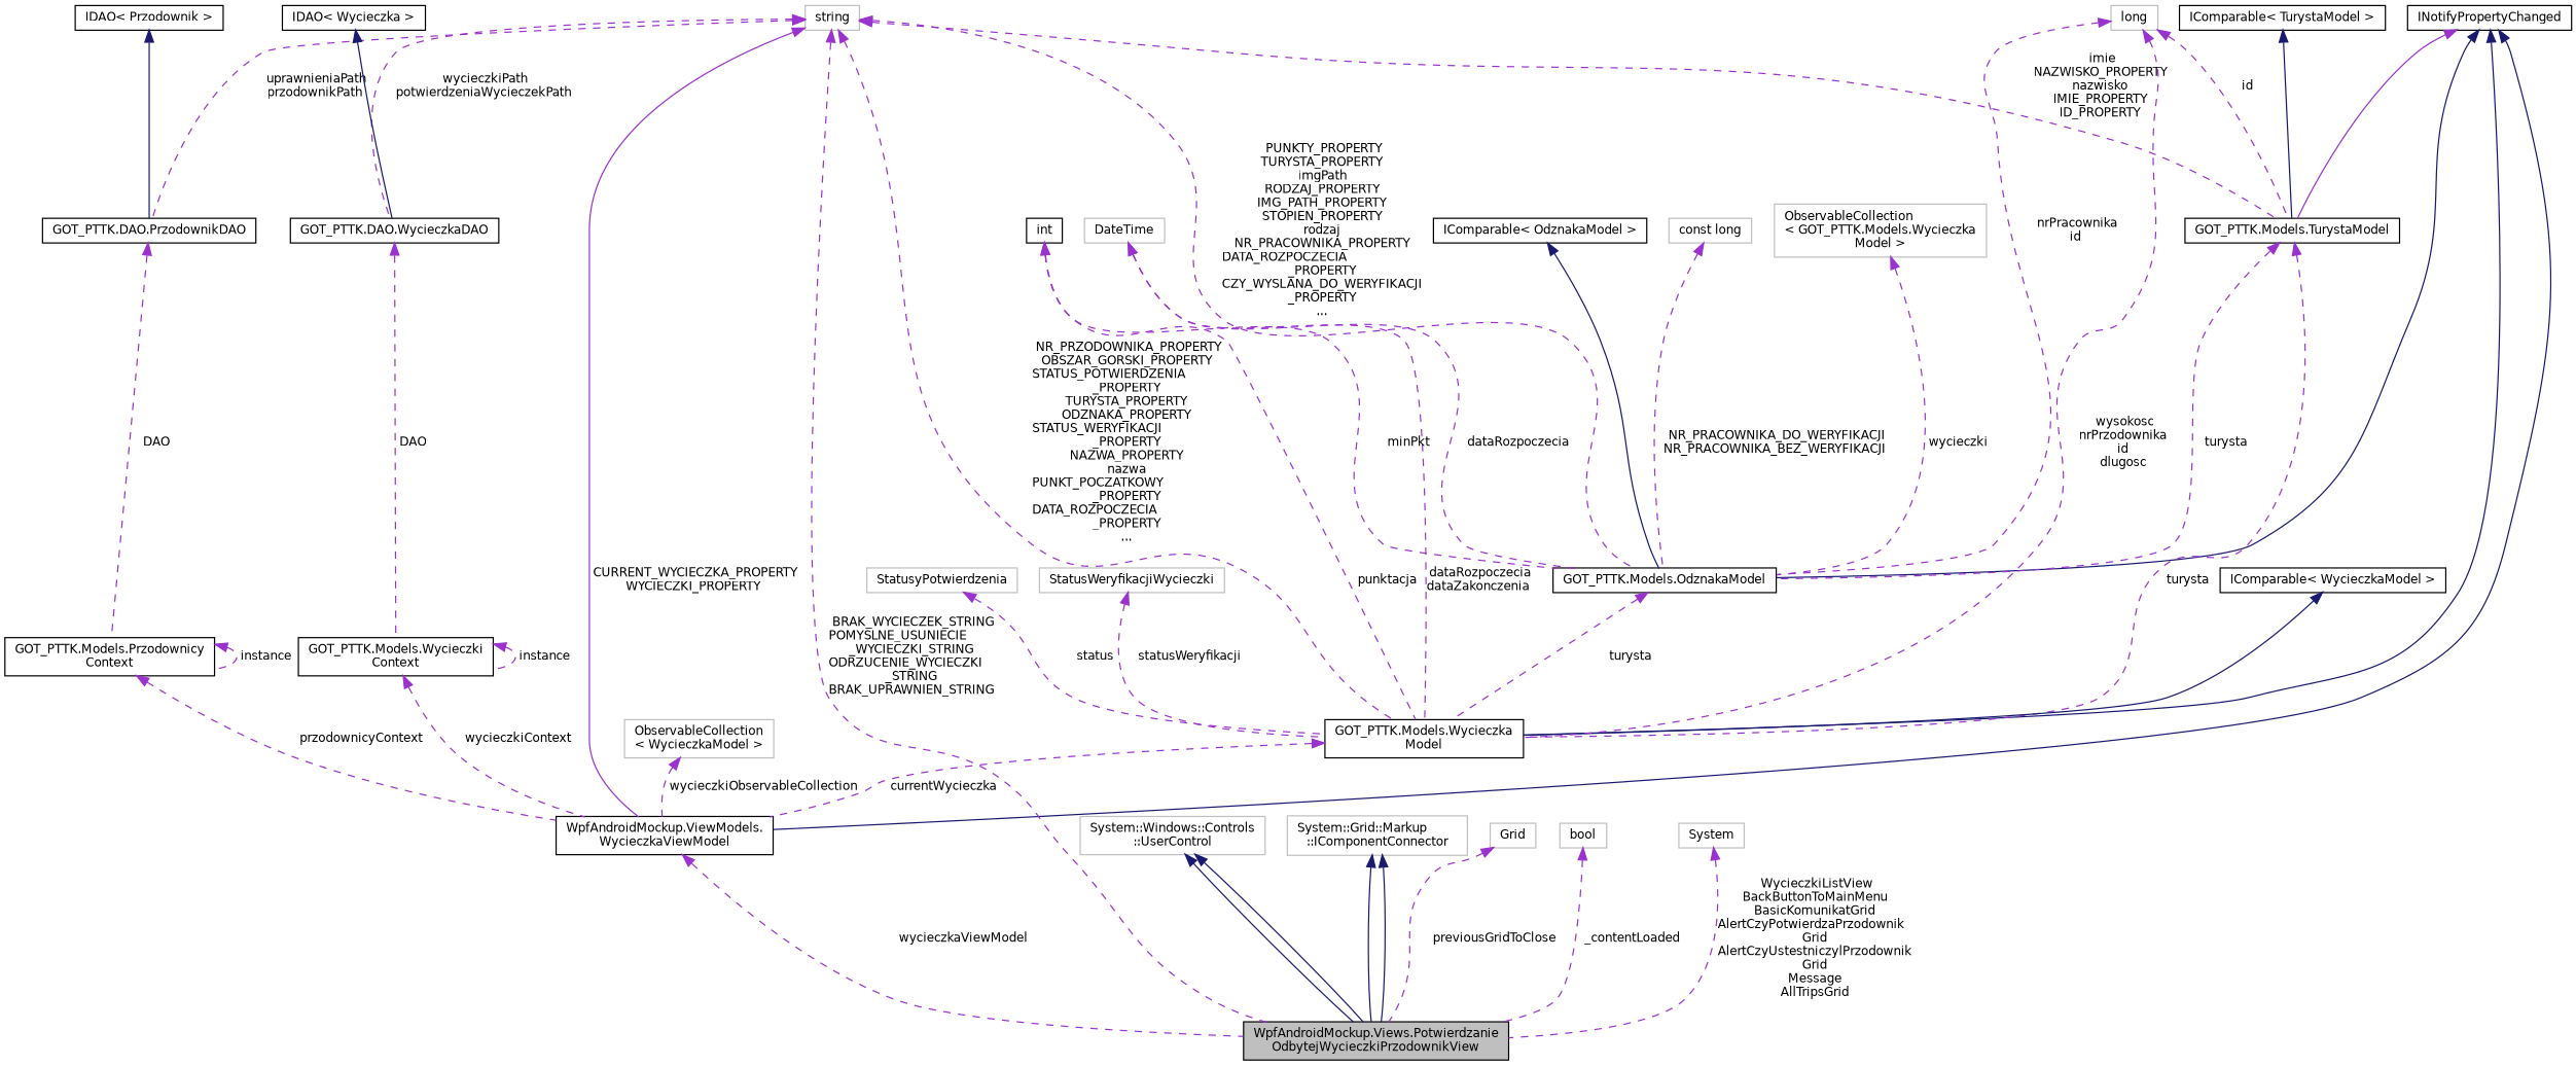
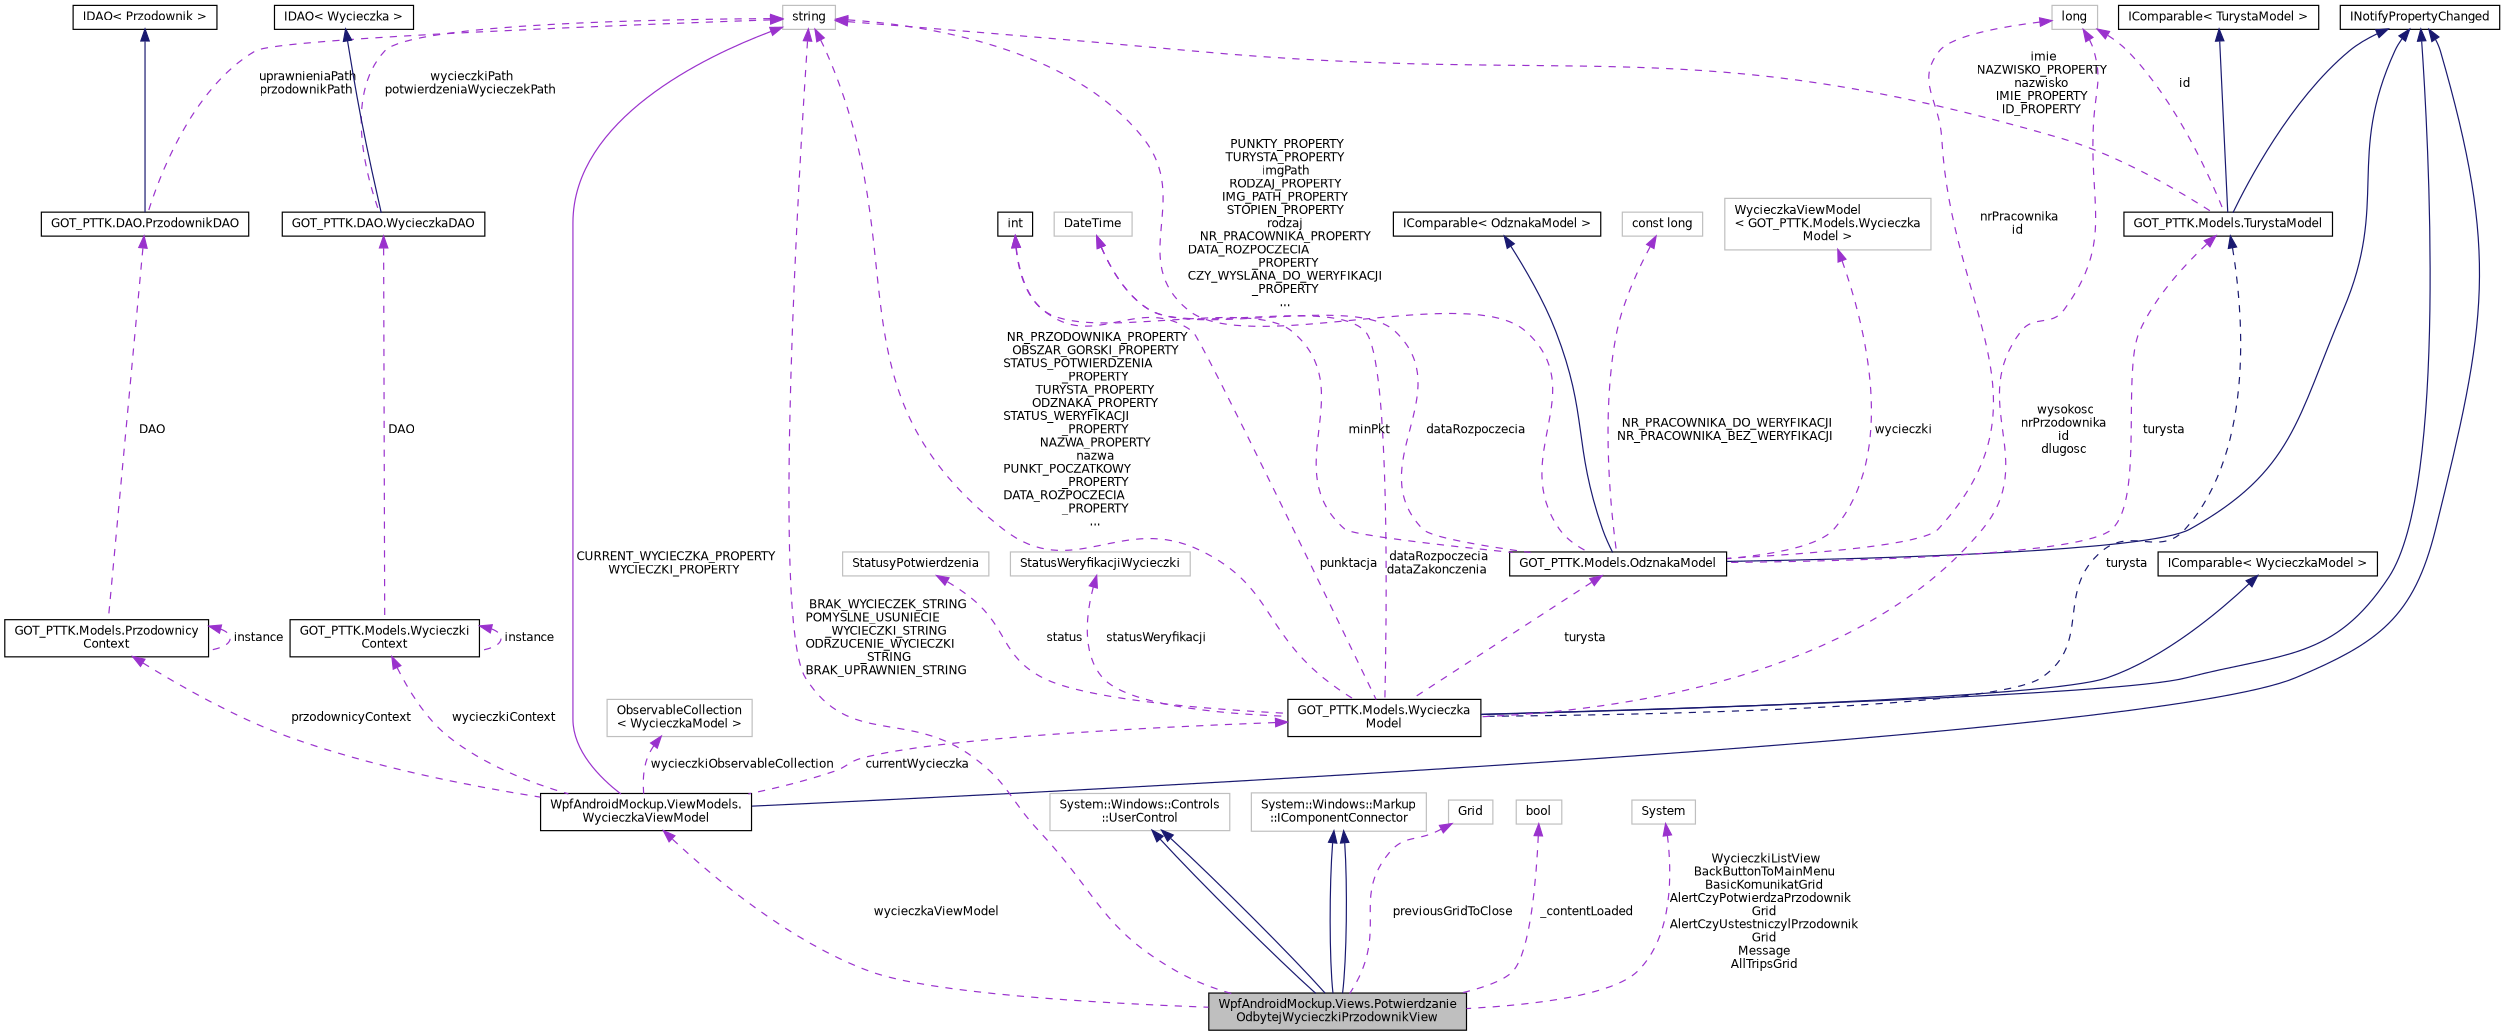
  digraph {
    rankdir=TB
    node [color=black fillcolor=white fontname=Helvetica fontsize=10 shape=record style=filled]
    edge [color=darkorchid3 dir=back fontname=Helvetica fontsize=10 labelfontname=Helvetica labelfontsize=10 style=dashed]
    n1 [fillcolor=grey75 fontcolor=black height=0.2 label="WpfAndroidMockup.Views.Potwierdzanie\lOdbytejWycieczkiPrzodownikView" width=0.4]
    n2 [height=0.2 label="WpfAndroidMockup.ViewModels.\lWycieczkaViewModel" width=0.4]
    n3 [color=grey75 height=0.2 label="System::Windows::Controls\l::UserControl" width=0.4]
-   n4 [color=grey75 height=0.2 label="System::Grid::Markup\l::IComponentConnector" width=0.4]
+   n4 [color=grey75 height=0.2 label="System::Windows::Markup\l::IComponentConnector" width=0.4]
    n5 [height=0.2 label=INotifyPropertyChanged width=0.4]
    n6 [height=0.2 label="GOT_PTTK.Models.Wycieczka\lModel" width=0.4]
    n7 [height=0.2 label="GOT_PTTK.Models.TurystaModel" width=0.4]
    n8 [height=0.2 label="GOT_PTTK.Models.OdznakaModel" width=0.4]
    n9 [height=0.2 label="GOT_PTTK.Models.Przodownicy\lContext" width=0.4]
    n10 [height=0.2 label="GOT_PTTK.DAO.PrzodownikDAO" width=0.4]
    n11 [height=0.2 label="IDAO\< Przodownik \>" width=0.4]
    n12 [color=grey75 height=0.2 label=string width=0.4]
    n13 [height=0.2 label="GOT_PTTK.DAO.WycieczkaDAO" width=0.4]
    n14 [height=0.2 label="GOT_PTTK.Models.Wycieczki\lContext" width=0.4]
    n15 [color=grey75 height=0.2 label="ObservableCollection\l\< WycieczkaModel \>" width=0.4]
    n16 [height=0.2 label="IComparable\< WycieczkaModel \>" width=0.4]
    n17 [color=grey75 height=0.2 label=StatusyPotwierdzenia width=0.4]
    n18 [color=grey75 height=0.2 label=DateTime width=0.4]
    n19 [height=0.2 label="IComparable\< TurystaModel \>" width=0.4]
    n20 [color=grey75 height=0.2 label=long width=0.4]
    n21 [height=0.2 label=int width=0.4]
    n22 [color=grey75 height=0.2 label=StatusWeryfikacjiWycieczki width=0.4]
    n23 [height=0.2 label="IComparable\< OdznakaModel \>" width=0.4]
    n24 [color=grey75 height=0.2 label="const long" width=0.4]
-   n25 [color=grey75 height=0.2 label="ObservableCollection\l\< GOT_PTTK.Models.Wycieczka\lModel \>" width=0.4]
+   n25 [color=grey75 height=0.2 label="WycieczkaViewModel\l\< GOT_PTTK.Models.Wycieczka\lModel \>" width=0.4]
    n26 [height=0.2 label="IDAO\< Wycieczka \>" width=0.4]
    n27 [color=grey75 height=0.2 label=Grid width=0.4]
    n28 [color=grey75 height=0.2 label=bool width=0.4]
    n29 [color=grey75 height=0.2 label=System width=0.4]
    n2 -> n1 [label=" wycieczkaViewModel"]
    n3 -> n1 [color=midnightblue style=solid]
    n3 -> n1 [color=midnightblue style=solid]
    n4 -> n1 [color=midnightblue style=solid]
    n4 -> n1 [color=midnightblue style=solid]
    n5 -> n2 [color=midnightblue style=solid]
    n5 -> n6 [color=midnightblue style=solid]
-   n5 -> n7 [style=solid]
+   n5 -> n7 [color=midnightblue style=solid]
    n5 -> n8 [color=midnightblue style=solid]
    n6 -> n2 [label=" currentWycieczka"]
-   n7 -> n6 [label=" turysta"]
+   n7 -> n6 [color=midnightblue label=" turysta"]
    n7 -> n8 [label=" turysta"]
    n8 -> n6 [label=" turysta"]
    n9 -> n2 [label=" przodownicyContext"]
    n9 -> n9 [label=" instance"]
    n10 -> n9 [label=" DAO"]
    n11 -> n10 [color=midnightblue style=solid]
    n12 -> n1 [label=" BRAK_WYCIECZEK_STRING\nPOMYSLNE_USUNIECIE\l_WYCIECZKI_STRING\nODRZUCENIE_WYCIECZKI\l_STRING\nBRAK_UPRAWNIEN_STRING"]
    n12 -> n2 [label=" CURRENT_WYCIECZKA_PROPERTY\nWYCIECZKI_PROPERTY" style=solid]
    n12 -> n6 [label=" NR_PRZODOWNIKA_PROPERTY\nOBSZAR_GORSKI_PROPERTY\nSTATUS_POTWIERDZENIA\l_PROPERTY\nTURYSTA_PROPERTY\nODZNAKA_PROPERTY\nSTATUS_WERYFIKACJI\l_PROPERTY\nNAZWA_PROPERTY\nnazwa\nPUNKT_POCZATKOWY\l_PROPERTY\nDATA_ROZPOCZECIA\l_PROPERTY\n..."]
    n12 -> n7 [label=" imie\nNAZWISKO_PROPERTY\nnazwisko\nIMIE_PROPERTY\nID_PROPERTY"]
    n12 -> n8 [label=" PUNKTY_PROPERTY\nTURYSTA_PROPERTY\nimgPath\nRODZAJ_PROPERTY\nIMG_PATH_PROPERTY\nSTOPIEN_PROPERTY\nrodzaj\nNR_PRACOWNIKA_PROPERTY\nDATA_ROZPOCZECIA\l_PROPERTY\nCZY_WYSLANA_DO_WERYFIKACJI\l_PROPERTY\n..."]
    n12 -> n10 [label=" uprawnieniaPath\nprzodownikPath"]
    n12 -> n13 [label=" wycieczkiPath\npotwierdzeniaWycieczekPath"]
    n13 -> n14 [label=" DAO"]
    n14 -> n2 [label=" wycieczkiContext"]
    n14 -> n14 [label=" instance"]
    n15 -> n2 [label=" wycieczkiObservableCollection"]
    n16 -> n6 [color=midnightblue style=solid]
    n17 -> n6 [label=" status"]
    n18 -> n6 [label=" dataRozpoczecia\ndataZakonczenia"]
    n18 -> n8 [label=" dataRozpoczecia"]
    n19 -> n7 [color=midnightblue style=solid]
    n20 -> n6 [label=" wysokosc\nnrPrzodownika\nid\ndlugosc"]
    n20 -> n7 [label=" id"]
    n20 -> n8 [label=" nrPracownika\nid"]
    n21 -> n6 [label=" punktacja"]
    n21 -> n8 [label=" minPkt"]
    n22 -> n6 [label=" statusWeryfikacji"]
    n23 -> n8 [color=midnightblue style=solid]
    n24 -> n8 [label=" NR_PRACOWNIKA_DO_WERYFIKACJI\nNR_PRACOWNIKA_BEZ_WERYFIKACJI"]
    n25 -> n8 [label=" wycieczki"]
    n26 -> n13 [color=midnightblue style=solid]
    n27 -> n1 [label=" previousGridToClose"]
    n28 -> n1 [label=" _contentLoaded"]
    n29 -> n1 [label=" WycieczkiListView\nBackButtonToMainMenu\nBasicKomunikatGrid\nAlertCzyPotwierdzaPrzodownik\lGrid\nAlertCzyUstestniczylPrzodownik\lGrid\nMessage\nAllTripsGrid"]
  }
